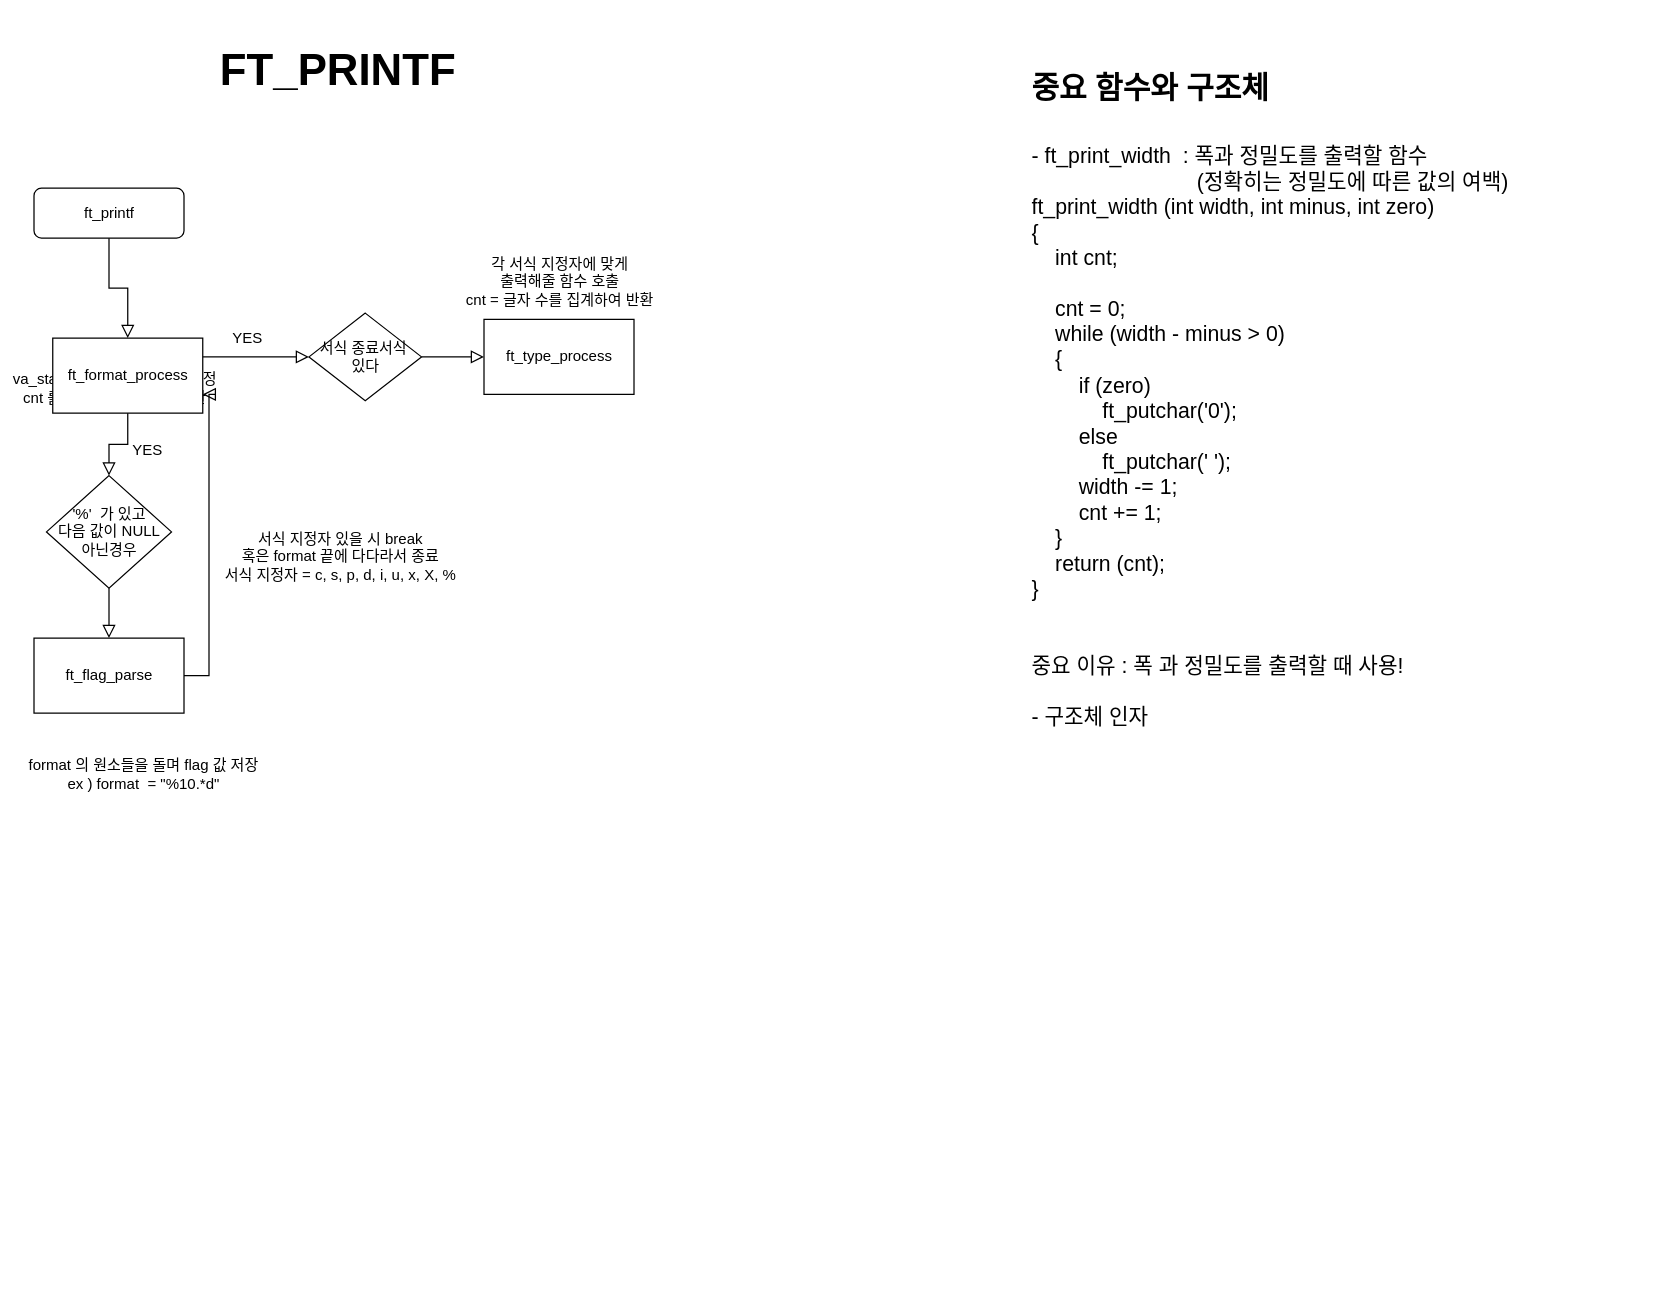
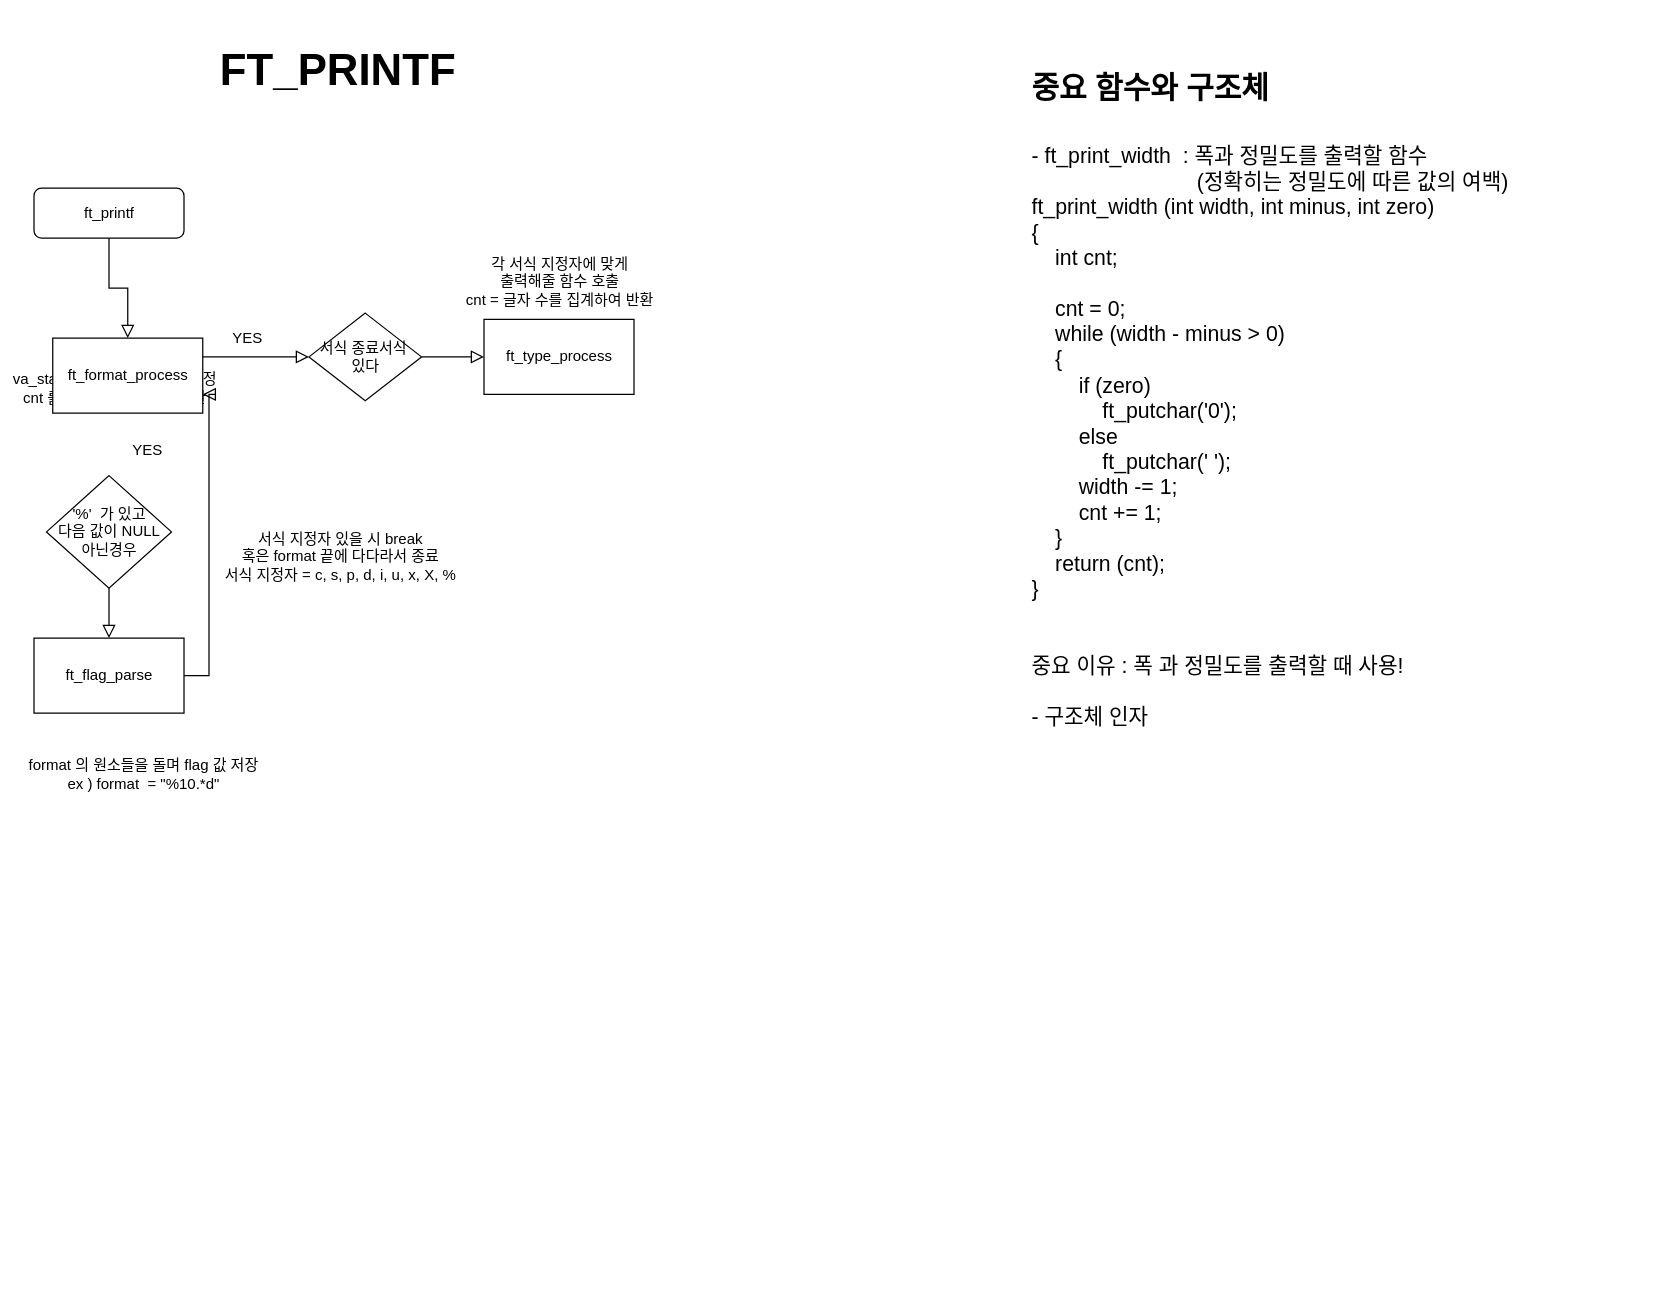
  <mxCell id="0" />
  <mxCell id="1" parent="0" />
  <mxCell id="2" value="&lt;h1&gt;중요 함수와 구조체&lt;/h1&gt;&lt;div&gt;&lt;br&gt;&lt;/div&gt;&lt;div style=&quot;font-size: 17px&quot;&gt;- ft_print_width&amp;nbsp; : 폭과 정밀도를 출력할 함수&amp;nbsp;&lt;/div&gt;&lt;div style=&quot;font-size: 17px&quot;&gt;&amp;nbsp; &amp;nbsp; &amp;nbsp; &amp;nbsp; &amp;nbsp; &amp;nbsp; &amp;nbsp; &amp;nbsp; &amp;nbsp; &amp;nbsp; &amp;nbsp; &amp;nbsp; &amp;nbsp; &amp;nbsp; (정확히는 정밀도에 따른 값의 여백)&lt;/div&gt;&lt;div style=&quot;font-size: 17px&quot;&gt;ft_print_width (int width, int minus, int zero)&lt;/div&gt;&lt;div style=&quot;font-size: 17px&quot;&gt;{&lt;/div&gt;&lt;div style=&quot;font-size: 17px&quot;&gt;&amp;nbsp; &amp;nbsp; int cnt;&lt;/div&gt;&lt;div style=&quot;font-size: 17px&quot;&gt;&lt;br&gt;&lt;/div&gt;&lt;div style=&quot;font-size: 17px&quot;&gt;&amp;nbsp; &amp;nbsp; cnt = 0;&lt;/div&gt;&lt;div style=&quot;font-size: 17px&quot;&gt;&amp;nbsp; &amp;nbsp; while (width - minus &amp;gt; 0)&lt;/div&gt;&lt;div style=&quot;font-size: 17px&quot;&gt;&amp;nbsp; &amp;nbsp; {&lt;/div&gt;&lt;div style=&quot;font-size: 17px&quot;&gt;&amp;nbsp; &amp;nbsp; &amp;nbsp; &amp;nbsp; if (zero)&lt;/div&gt;&lt;div style=&quot;font-size: 17px&quot;&gt;&amp;nbsp; &amp;nbsp; &amp;nbsp; &amp;nbsp; &amp;nbsp; &amp;nbsp; ft_putchar('0');&lt;/div&gt;&lt;div style=&quot;font-size: 17px&quot;&gt;&amp;nbsp; &amp;nbsp; &amp;nbsp; &amp;nbsp; else&lt;/div&gt;&lt;div style=&quot;font-size: 17px&quot;&gt;&amp;nbsp; &amp;nbsp; &amp;nbsp; &amp;nbsp; &amp;nbsp; &amp;nbsp; ft_putchar(' ');&lt;/div&gt;&lt;div style=&quot;font-size: 17px&quot;&gt;&amp;nbsp; &amp;nbsp; &amp;nbsp; &amp;nbsp; width -= 1;&lt;/div&gt;&lt;div style=&quot;font-size: 17px&quot;&gt;&amp;nbsp; &amp;nbsp; &amp;nbsp; &amp;nbsp; cnt += 1;&lt;/div&gt;&lt;div style=&quot;font-size: 17px&quot;&gt;&amp;nbsp; &amp;nbsp; }&lt;/div&gt;&lt;div style=&quot;font-size: 17px&quot;&gt;&amp;nbsp; &amp;nbsp; return (cnt);&lt;/div&gt;&lt;div style=&quot;font-size: 17px&quot;&gt;}&lt;/div&gt;&lt;div style=&quot;font-size: 17px&quot;&gt;&lt;br&gt;&lt;/div&gt;&lt;div style=&quot;font-size: 17px&quot;&gt;&lt;br&gt;&lt;/div&gt;&lt;div style=&quot;font-size: 17px&quot;&gt;중요 이유 : 폭 과 정밀도를 출력할 때 사용!&lt;/div&gt;&lt;div style=&quot;font-size: 17px&quot;&gt;&lt;br&gt;&lt;/div&gt;&lt;div style=&quot;font-size: 17px&quot;&gt;- 구조체 인자&lt;/div&gt;&lt;div style=&quot;font-size: 17px&quot;&gt;&lt;br&gt;&lt;/div&gt;&lt;div style=&quot;font-size: 17px&quot;&gt;&lt;br&gt;&lt;/div&gt;" style="text;html=1;strokeColor=none;fillColor=none;spacing=5;spacingTop=-20;whiteSpace=wrap;overflow=hidden;rounded=0;" vertex="1" parent="1"><mxGeometry x="820" y="50" width="500" height="960" as="geometry" /></mxCell>
  <mxCell id="3" value="" style="group;fontSize=12;" vertex="1" connectable="0" parent="1"><mxGeometry x="20" y="150" width="516.5" height="504" as="geometry" /></mxCell>
  <mxCell id="4" value="format 의 원소들을 돌며 flag 값 저장 &lt;br style=&quot;font-size: 12px;&quot;&gt;ex ) format&amp;nbsp; = &quot;%10.*d&quot;" style="text;html=1;strokeColor=none;fillColor=none;align=center;verticalAlign=middle;whiteSpace=wrap;rounded=0;fontSize=12;" vertex="1" parent="3"><mxGeometry y="434" width="189" height="70" as="geometry" /></mxCell>
  <mxCell id="5" value="" style="group;fontSize=12;" vertex="1" connectable="0" parent="3"><mxGeometry x="6.5" width="510" height="420" as="geometry" /></mxCell>
  <mxCell id="6" value="ft_printf" style="rounded=1;whiteSpace=wrap;html=1;fontSize=12;glass=0;strokeWidth=1;shadow=0;" parent="5" vertex="1"><mxGeometry width="120" height="40" as="geometry" /></mxCell>
  <mxCell id="7" value="va_start로 가변인자 포인터 설정&lt;br style=&quot;font-size: 12px;&quot;&gt;cnt 를 통해 출력 글자 수 반환" style="edgeStyle=orthogonalEdgeStyle;rounded=0;html=1;jettySize=auto;orthogonalLoop=1;fontSize=12;endArrow=block;endFill=0;endSize=8;strokeWidth=1;shadow=0;labelBackgroundColor=none;exitX=0.5;exitY=1;exitDx=0;exitDy=0;entryX=0.5;entryY=0;entryDx=0;entryDy=0;" parent="5" source="6" target="8" edge="1"><mxGeometry x="-0.077" y="-80" relative="1" as="geometry"><mxPoint as="offset" /><mxPoint x="270" y="30" as="sourcePoint" /></mxGeometry></mxCell>
  <mxCell id="8" value="ft_format_process" style="rounded=0;whiteSpace=wrap;html=1;fontSize=12;" vertex="1" parent="5"><mxGeometry x="15" y="120" width="120" height="60" as="geometry" /></mxCell>
  <mxCell id="9" value="ft_flag_parse" style="rounded=0;whiteSpace=wrap;html=1;fontSize=12;" vertex="1" parent="5"><mxGeometry y="360" width="120" height="60" as="geometry" /></mxCell>
  <mxCell id="10" value="'%'&amp;nbsp; 가 있고&lt;br style=&quot;font-size: 12px;&quot;&gt;다음 값이 NULL&lt;br style=&quot;font-size: 12px;&quot;&gt;아닌경우" style="rhombus;whiteSpace=wrap;html=1;fontSize=12;" vertex="1" parent="5"><mxGeometry x="10" y="230" width="100" height="90" as="geometry" /></mxCell>
- <mxCell id="11" value="" style="edgeStyle=orthogonalEdgeStyle;rounded=0;html=1;jettySize=auto;orthogonalLoop=1;fontSize=12;endArrow=block;endFill=0;endSize=8;strokeWidth=1;shadow=0;labelBackgroundColor=none;exitX=0.5;exitY=1;exitDx=0;exitDy=0;entryX=0.5;entryY=0;entryDx=0;entryDy=0;" edge="1" parent="5" source="8" target="10"><mxGeometry x="-0.077" y="90" relative="1" as="geometry"><mxPoint as="offset" /><mxPoint x="70" y="50" as="sourcePoint" /><mxPoint x="70" y="180" as="targetPoint" /></mxGeometry></mxCell>
  <mxCell id="12" value="" style="edgeStyle=orthogonalEdgeStyle;rounded=0;html=1;jettySize=auto;orthogonalLoop=1;fontSize=12;endArrow=block;endFill=0;endSize=8;strokeWidth=1;shadow=0;labelBackgroundColor=none;exitX=0.5;exitY=1;exitDx=0;exitDy=0;entryX=0.5;entryY=0;entryDx=0;entryDy=0;" edge="1" parent="5" source="10" target="9"><mxGeometry x="-0.077" y="90" relative="1" as="geometry"><mxPoint as="offset" /><mxPoint x="70" y="240" as="sourcePoint" /><mxPoint x="70" y="270" as="targetPoint" /></mxGeometry></mxCell>
  <mxCell id="13" value="서식 지정자 있을 시 break&lt;br style=&quot;font-size: 12px;&quot;&gt;혹은 format 끝에 다다라서 종료&lt;br style=&quot;font-size: 12px;&quot;&gt;서식 지정자 = c, s, p, d, i, u, x, X, %" style="text;html=1;strokeColor=none;fillColor=none;align=center;verticalAlign=middle;whiteSpace=wrap;rounded=0;fontSize=12;" vertex="1" parent="5"><mxGeometry x="140" y="270" width="210" height="50" as="geometry" /></mxCell>
  <mxCell id="14" value="" style="edgeStyle=orthogonalEdgeStyle;rounded=0;html=1;jettySize=auto;orthogonalLoop=1;fontSize=12;endArrow=block;endFill=0;endSize=8;strokeWidth=1;shadow=0;labelBackgroundColor=none;exitX=1;exitY=0.5;exitDx=0;exitDy=0;entryX=1;entryY=0.75;entryDx=0;entryDy=0;" edge="1" parent="5" source="9" target="8"><mxGeometry x="-0.077" y="90" relative="1" as="geometry"><mxPoint as="offset" /><mxPoint x="70" y="330" as="sourcePoint" /><mxPoint x="70" y="370" as="targetPoint" /><Array as="points"><mxPoint x="140" y="390" /><mxPoint x="140" y="165" /></Array></mxGeometry></mxCell>
  <mxCell id="15" value="" style="edgeStyle=orthogonalEdgeStyle;rounded=0;html=1;jettySize=auto;orthogonalLoop=1;fontSize=12;endArrow=block;endFill=0;endSize=8;strokeWidth=1;shadow=0;labelBackgroundColor=none;exitX=1;exitY=0.25;exitDx=0;exitDy=0;entryX=0;entryY=0.5;entryDx=0;entryDy=0;" edge="1" parent="5" source="8" target="16"><mxGeometry x="-0.077" y="90" relative="1" as="geometry"><mxPoint as="offset" /><mxPoint x="240" y="20" as="sourcePoint" /><mxPoint x="200" y="135" as="targetPoint" /><Array as="points" /></mxGeometry></mxCell>
  <mxCell id="16" value="서식 종료서식&amp;nbsp;&lt;br style=&quot;font-size: 12px;&quot;&gt;있다" style="rhombus;whiteSpace=wrap;html=1;fontSize=12;" vertex="1" parent="5"><mxGeometry x="220" y="100" width="90" height="70" as="geometry" /></mxCell>
  <mxCell id="17" value="YES" style="text;html=1;resizable=0;autosize=1;align=center;verticalAlign=middle;points=[];fillColor=none;strokeColor=none;rounded=0;fontSize=12;" vertex="1" parent="5"><mxGeometry x="70" y="200" width="40" height="20" as="geometry" /></mxCell>
  <mxCell id="18" value="YES" style="text;html=1;resizable=0;autosize=1;align=center;verticalAlign=middle;points=[];fillColor=none;strokeColor=none;rounded=0;fontSize=12;" vertex="1" parent="5"><mxGeometry x="150" y="110" width="40" height="20" as="geometry" /></mxCell>
  <mxCell id="19" value="ft_type_process" style="whiteSpace=wrap;html=1;fontSize=12;" vertex="1" parent="5"><mxGeometry x="360" y="105" width="120" height="60" as="geometry" /></mxCell>
  <mxCell id="20" value="" style="edgeStyle=orthogonalEdgeStyle;rounded=0;html=1;jettySize=auto;orthogonalLoop=1;fontSize=12;endArrow=block;endFill=0;endSize=8;strokeWidth=1;shadow=0;labelBackgroundColor=none;exitX=1;exitY=0.5;exitDx=0;exitDy=0;entryX=0;entryY=0.5;entryDx=0;entryDy=0;" edge="1" parent="5" source="16" target="19"><mxGeometry x="-0.077" y="90" relative="1" as="geometry"><mxPoint as="offset" /><mxPoint x="130" y="145" as="sourcePoint" /><mxPoint x="230" y="145" as="targetPoint" /><Array as="points" /></mxGeometry></mxCell>
  <mxCell id="21" value="각 서식 지정자에 맞게&lt;br style=&quot;font-size: 12px;&quot;&gt;출력해줄 함수 호출&lt;br style=&quot;font-size: 12px;&quot;&gt;cnt = 글자 수를 집계하여 반환" style="text;html=1;resizable=0;autosize=1;align=center;verticalAlign=middle;points=[];fillColor=none;strokeColor=none;rounded=0;fontSize=12;" vertex="1" parent="5"><mxGeometry x="340" y="50" width="160" height="50" as="geometry" /></mxCell>
  <mxCell id="22" value="&lt;h1&gt;&lt;font style=&quot;font-size: 35px&quot;&gt;FT_PRINTF&lt;/font&gt;&lt;/h1&gt;" style="text;html=1;strokeColor=none;fillColor=none;align=center;verticalAlign=middle;whiteSpace=wrap;rounded=0;labelBorderColor=none;labelBackgroundColor=none;" vertex="1" parent="1"><mxGeometry x="160" y="20" width="220" height="70" as="geometry" /></mxCell>
